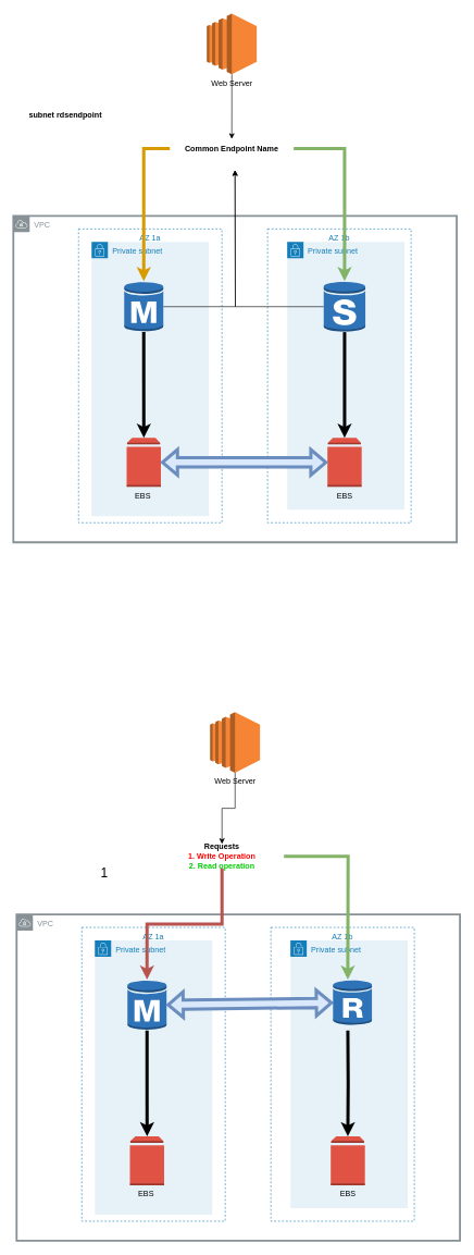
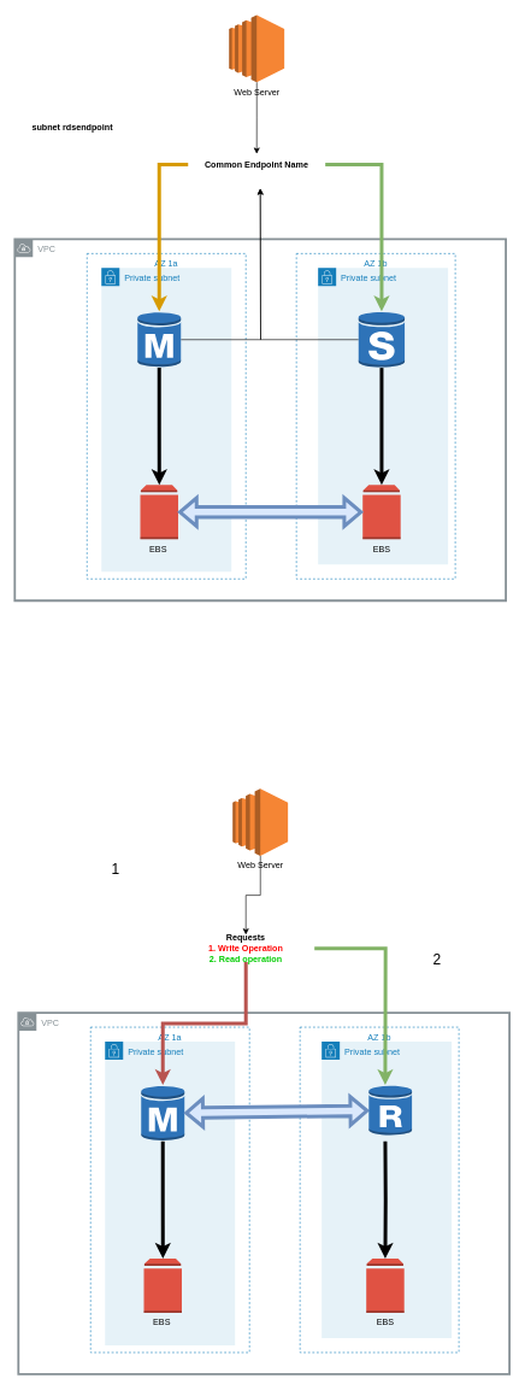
  <mxCell id="0" />
  <mxCell id="1" parent="0" />
  <mxCell id="2" value="AZ 1b" style="fillColor=none;strokeColor=#147EBA;dashed=1;verticalAlign=top;fontStyle=0;fontColor=#147EBA;" vertex="1" parent="1"><mxGeometry x="410" y="350" width="220" height="450" as="geometry" /></mxCell>
  <mxCell id="3" value="AZ 1a" style="fillColor=none;strokeColor=#147EBA;dashed=1;verticalAlign=top;fontStyle=0;fontColor=#147EBA;" vertex="1" parent="1"><mxGeometry x="120" y="350" width="220" height="450" as="geometry" /></mxCell>
  <mxCell id="4" value="VPC" style="sketch=0;outlineConnect=0;gradientColor=none;html=1;whiteSpace=wrap;fontSize=12;fontStyle=0;shape=mxgraph.aws4.group;grIcon=mxgraph.aws4.group_vpc;strokeColor=#879196;fillColor=none;verticalAlign=top;align=left;spacingLeft=30;fontColor=#879196;dashed=0;strokeWidth=3;" vertex="1" parent="1"><mxGeometry x="20" y="330" width="680" height="500" as="geometry" /></mxCell>
  <mxCell id="5" value="Private subnet" style="points=[[0,0],[0.25,0],[0.5,0],[0.75,0],[1,0],[1,0.25],[1,0.5],[1,0.75],[1,1],[0.75,1],[0.5,1],[0.25,1],[0,1],[0,0.75],[0,0.5],[0,0.25]];outlineConnect=0;gradientColor=none;html=1;whiteSpace=wrap;fontSize=12;fontStyle=0;container=1;pointerEvents=0;collapsible=0;recursiveResize=0;shape=mxgraph.aws4.group;grIcon=mxgraph.aws4.group_security_group;grStroke=0;strokeColor=#147EBA;fillColor=#E6F2F8;verticalAlign=top;align=left;spacingLeft=30;fontColor=#147EBA;dashed=0;" vertex="1" parent="1"><mxGeometry x="140" y="370" width="180" height="420" as="geometry" /></mxCell>
  <mxCell id="6" value="EBS&amp;nbsp;" style="outlineConnect=0;dashed=0;verticalLabelPosition=bottom;verticalAlign=top;align=center;html=1;shape=mxgraph.aws3.volume;fillColor=#E05243;gradientColor=none;strokeWidth=3;" vertex="1" parent="5"><mxGeometry x="53.75" y="300" width="52.5" height="75" as="geometry" /></mxCell>
  <mxCell id="7" value="Private subnet" style="points=[[0,0],[0.25,0],[0.5,0],[0.75,0],[1,0],[1,0.25],[1,0.5],[1,0.75],[1,1],[0.75,1],[0.5,1],[0.25,1],[0,1],[0,0.75],[0,0.5],[0,0.25]];outlineConnect=0;gradientColor=none;html=1;whiteSpace=wrap;fontSize=12;fontStyle=0;container=1;pointerEvents=0;collapsible=0;recursiveResize=0;shape=mxgraph.aws4.group;grIcon=mxgraph.aws4.group_security_group;grStroke=0;strokeColor=#147EBA;fillColor=#E6F2F8;verticalAlign=top;align=left;spacingLeft=30;fontColor=#147EBA;dashed=0;" vertex="1" parent="1"><mxGeometry x="440" y="370" width="180" height="410" as="geometry" /></mxCell>
  <mxCell id="8" value="EBS" style="outlineConnect=0;dashed=0;verticalLabelPosition=bottom;verticalAlign=top;align=center;html=1;shape=mxgraph.aws3.volume;fillColor=#E05243;gradientColor=none;strokeWidth=3;" vertex="1" parent="7"><mxGeometry x="61.75" y="300" width="52.5" height="75" as="geometry" /></mxCell>
  <mxCell id="9" style="edgeStyle=orthogonalEdgeStyle;rounded=0;orthogonalLoop=1;jettySize=auto;html=1;" edge="1" parent="1" source="11"><mxGeometry relative="1" as="geometry"><mxPoint x="360" y="260" as="targetPoint" /></mxGeometry></mxCell>
  <mxCell id="10" style="edgeStyle=orthogonalEdgeStyle;rounded=0;orthogonalLoop=1;jettySize=auto;html=1;strokeWidth=5;" edge="1" parent="1" source="11" target="6"><mxGeometry relative="1" as="geometry" /></mxCell>
  <mxCell id="11" value="" style="outlineConnect=0;dashed=0;verticalLabelPosition=bottom;verticalAlign=top;align=center;html=1;shape=mxgraph.aws3.rds_db_instance;fillColor=#2E73B8;gradientColor=none;strokeWidth=3;" vertex="1" parent="1"><mxGeometry x="190" y="430" width="60" height="78" as="geometry" /></mxCell>
  <mxCell id="12" style="edgeStyle=orthogonalEdgeStyle;rounded=0;orthogonalLoop=1;jettySize=auto;html=1;" edge="1" parent="1" source="14"><mxGeometry relative="1" as="geometry"><mxPoint x="360" y="260" as="targetPoint" /></mxGeometry></mxCell>
  <mxCell id="13" style="edgeStyle=orthogonalEdgeStyle;rounded=0;orthogonalLoop=1;jettySize=auto;html=1;entryX=0.5;entryY=0;entryDx=0;entryDy=0;entryPerimeter=0;strokeWidth=5;" edge="1" parent="1" source="14" target="8"><mxGeometry relative="1" as="geometry" /></mxCell>
  <mxCell id="14" value="" style="outlineConnect=0;dashed=0;verticalLabelPosition=bottom;verticalAlign=top;align=center;html=1;shape=mxgraph.aws3.rds_db_instance_standby_multi_az;fillColor=#2E73B8;gradientColor=none;strokeWidth=3;" vertex="1" parent="1"><mxGeometry x="496" y="430" width="64" height="78" as="geometry" /></mxCell>
  <mxCell id="15" style="edgeStyle=orthogonalEdgeStyle;rounded=0;orthogonalLoop=1;jettySize=auto;html=1;fillColor=#ffe6cc;strokeColor=#d79b00;strokeWidth=5;" edge="1" parent="1" source="17" target="11"><mxGeometry relative="1" as="geometry" /></mxCell>
  <mxCell id="16" style="edgeStyle=orthogonalEdgeStyle;rounded=0;orthogonalLoop=1;jettySize=auto;html=1;strokeWidth=5;fillColor=#d5e8d4;strokeColor=#82b366;" edge="1" parent="1" source="17" target="14"><mxGeometry relative="1" as="geometry" /></mxCell>
  <mxCell id="17" value="&lt;b&gt;Common Endpoint Name&lt;/b&gt;" style="text;html=1;strokeColor=none;fillColor=none;align=center;verticalAlign=middle;whiteSpace=wrap;rounded=0;" vertex="1" parent="1"><mxGeometry x="260" y="212" width="190" height="30" as="geometry" /></mxCell>
  <mxCell id="18" style="edgeStyle=orthogonalEdgeStyle;rounded=0;orthogonalLoop=1;jettySize=auto;html=1;entryX=0.5;entryY=0;entryDx=0;entryDy=0;" edge="1" parent="1" source="19" target="17"><mxGeometry relative="1" as="geometry" /></mxCell>
  <mxCell id="19" value="Web Server" style="outlineConnect=0;dashed=0;verticalLabelPosition=bottom;verticalAlign=top;align=center;html=1;shape=mxgraph.aws3.ec2;fillColor=#F58534;gradientColor=none;strokeWidth=3;" vertex="1" parent="1"><mxGeometry x="316.75" y="20" width="76.5" height="93" as="geometry" /></mxCell>
  <mxCell id="20" value="" style="shape=flexArrow;endArrow=classic;startArrow=classic;html=1;rounded=0;strokeWidth=5;entryX=0;entryY=0.5;entryDx=0;entryDy=0;entryPerimeter=0;exitX=1;exitY=0.5;exitDx=0;exitDy=0;exitPerimeter=0;fillColor=#dae8fc;strokeColor=#6c8ebf;" edge="1" parent="1" source="6" target="8"><mxGeometry width="100" height="100" relative="1" as="geometry"><mxPoint x="310" y="790" as="sourcePoint" /><mxPoint x="410" y="690" as="targetPoint" /></mxGeometry></mxCell>
  <mxCell id="21" value="&lt;b&gt;subnet rdsendpoint&lt;/b&gt;" style="text;html=1;strokeColor=none;fillColor=none;align=center;verticalAlign=middle;whiteSpace=wrap;rounded=0;" vertex="1" parent="1"><mxGeometry x="20" y="160" width="160" height="30" as="geometry" /></mxCell>
  <mxCell id="22" value="AZ 1b" style="fillColor=none;strokeColor=#147EBA;dashed=1;verticalAlign=top;fontStyle=0;fontColor=#147EBA;" vertex="1" parent="1"><mxGeometry x="415" y="1420" width="220" height="450" as="geometry" /></mxCell>
  <mxCell id="23" value="AZ 1a" style="fillColor=none;strokeColor=#147EBA;dashed=1;verticalAlign=top;fontStyle=0;fontColor=#147EBA;" vertex="1" parent="1"><mxGeometry x="125" y="1420" width="220" height="450" as="geometry" /></mxCell>
  <mxCell id="24" value="VPC" style="sketch=0;outlineConnect=0;gradientColor=none;html=1;whiteSpace=wrap;fontSize=12;fontStyle=0;shape=mxgraph.aws4.group;grIcon=mxgraph.aws4.group_vpc;strokeColor=#879196;fillColor=none;verticalAlign=top;align=left;spacingLeft=30;fontColor=#879196;dashed=0;strokeWidth=3;" vertex="1" parent="1"><mxGeometry x="25" y="1400" width="680" height="500" as="geometry" /></mxCell>
  <mxCell id="25" value="Private subnet" style="points=[[0,0],[0.25,0],[0.5,0],[0.75,0],[1,0],[1,0.25],[1,0.5],[1,0.75],[1,1],[0.75,1],[0.5,1],[0.25,1],[0,1],[0,0.75],[0,0.5],[0,0.25]];outlineConnect=0;gradientColor=none;html=1;whiteSpace=wrap;fontSize=12;fontStyle=0;container=1;pointerEvents=0;collapsible=0;recursiveResize=0;shape=mxgraph.aws4.group;grIcon=mxgraph.aws4.group_security_group;grStroke=0;strokeColor=#147EBA;fillColor=#E6F2F8;verticalAlign=top;align=left;spacingLeft=30;fontColor=#147EBA;dashed=0;" vertex="1" parent="1"><mxGeometry x="145" y="1440" width="180" height="420" as="geometry" /></mxCell>
  <mxCell id="26" value="EBS&amp;nbsp;" style="outlineConnect=0;dashed=0;verticalLabelPosition=bottom;verticalAlign=top;align=center;html=1;shape=mxgraph.aws3.volume;fillColor=#E05243;gradientColor=none;strokeWidth=3;" vertex="1" parent="25"><mxGeometry x="53.75" y="300" width="52.5" height="75" as="geometry" /></mxCell>
  <mxCell id="27" value="Private subnet" style="points=[[0,0],[0.25,0],[0.5,0],[0.75,0],[1,0],[1,0.25],[1,0.5],[1,0.75],[1,1],[0.75,1],[0.5,1],[0.25,1],[0,1],[0,0.75],[0,0.5],[0,0.25]];outlineConnect=0;gradientColor=none;html=1;whiteSpace=wrap;fontSize=12;fontStyle=0;container=1;pointerEvents=0;collapsible=0;recursiveResize=0;shape=mxgraph.aws4.group;grIcon=mxgraph.aws4.group_security_group;grStroke=0;strokeColor=#147EBA;fillColor=#E6F2F8;verticalAlign=top;align=left;spacingLeft=30;fontColor=#147EBA;dashed=0;" vertex="1" parent="1"><mxGeometry x="445" y="1440" width="180" height="410" as="geometry" /></mxCell>
  <mxCell id="28" value="EBS" style="outlineConnect=0;dashed=0;verticalLabelPosition=bottom;verticalAlign=top;align=center;html=1;shape=mxgraph.aws3.volume;fillColor=#E05243;gradientColor=none;strokeWidth=3;" vertex="1" parent="27"><mxGeometry x="61.75" y="300" width="52.5" height="75" as="geometry" /></mxCell>
  <mxCell id="29" style="edgeStyle=orthogonalEdgeStyle;rounded=0;orthogonalLoop=1;jettySize=auto;html=1;strokeWidth=5;" edge="1" parent="1" source="30" target="26"><mxGeometry relative="1" as="geometry" /></mxCell>
  <mxCell id="30" value="" style="outlineConnect=0;dashed=0;verticalLabelPosition=bottom;verticalAlign=top;align=center;html=1;shape=mxgraph.aws3.rds_db_instance;fillColor=#2E73B8;gradientColor=none;strokeWidth=3;" vertex="1" parent="1"><mxGeometry x="195" y="1500" width="60" height="78" as="geometry" /></mxCell>
  <mxCell id="31" style="edgeStyle=orthogonalEdgeStyle;rounded=0;orthogonalLoop=1;jettySize=auto;html=1;entryX=0.5;entryY=0;entryDx=0;entryDy=0;entryPerimeter=0;strokeWidth=5;" edge="1" parent="1" target="28"><mxGeometry relative="1" as="geometry"><mxPoint x="533" y="1578" as="sourcePoint" /></mxGeometry></mxCell>
  <mxCell id="32" style="edgeStyle=orthogonalEdgeStyle;rounded=0;orthogonalLoop=1;jettySize=auto;html=1;fillColor=#f8cecc;strokeColor=#b85450;strokeWidth=5;" edge="1" parent="1" source="34" target="30"><mxGeometry relative="1" as="geometry" /></mxCell>
  <mxCell id="33" style="edgeStyle=orthogonalEdgeStyle;rounded=0;orthogonalLoop=1;jettySize=auto;html=1;strokeWidth=5;fillColor=#d5e8d4;strokeColor=#82b366;" edge="1" parent="1" source="34"><mxGeometry relative="1" as="geometry"><mxPoint x="532.947" y="1500" as="targetPoint" /></mxGeometry></mxCell>
  <mxCell id="34" value="&lt;b&gt;Requests&lt;br&gt;&lt;font color=&quot;#ff0000&quot;&gt;1. Write Operation&lt;br&gt;&lt;/font&gt;&lt;font color=&quot;#00cc00&quot;&gt;2. Read operation&lt;/font&gt;&lt;br&gt;&lt;/b&gt;" style="text;html=1;strokeColor=none;fillColor=none;align=center;verticalAlign=middle;whiteSpace=wrap;rounded=0;" vertex="1" parent="1"><mxGeometry x="245" y="1292" width="190" height="38" as="geometry" /></mxCell>
  <mxCell id="35" style="edgeStyle=orthogonalEdgeStyle;rounded=0;orthogonalLoop=1;jettySize=auto;html=1;entryX=0.5;entryY=0;entryDx=0;entryDy=0;" edge="1" parent="1" source="36" target="34"><mxGeometry relative="1" as="geometry" /></mxCell>
  <mxCell id="36" value="Web Server" style="outlineConnect=0;dashed=0;verticalLabelPosition=bottom;verticalAlign=top;align=center;html=1;shape=mxgraph.aws3.ec2;fillColor=#F58534;gradientColor=none;strokeWidth=3;" vertex="1" parent="1"><mxGeometry x="321.75" y="1090" width="76.5" height="93" as="geometry" /></mxCell>
  <mxCell id="37" value="" style="shape=flexArrow;endArrow=classic;startArrow=classic;html=1;rounded=0;strokeWidth=5;fillColor=#dae8fc;strokeColor=#6c8ebf;" edge="1" parent="1" source="30" target="38"><mxGeometry width="100" height="100" relative="1" as="geometry"><mxPoint x="315" y="1860" as="sourcePoint" /><mxPoint x="415" y="1760" as="targetPoint" /></mxGeometry></mxCell>
  <mxCell id="38" value="" style="outlineConnect=0;dashed=0;verticalLabelPosition=bottom;verticalAlign=top;align=center;html=1;shape=mxgraph.aws3.rds_db_instance_read_replica;fillColor=#2E73B8;gradientColor=none;strokeWidth=3;" vertex="1" parent="1"><mxGeometry x="510.25" y="1500" width="59.75" height="70" as="geometry" /></mxCell>
- <mxCell id="39" value="&lt;font style=&quot;font-size: 20px&quot; color=&quot;#000000&quot;&gt;1&lt;/font&gt;" style="text;html=1;strokeColor=none;fillColor=none;align=center;verticalAlign=middle;whiteSpace=wrap;rounded=0;fontColor=#00CC00;" vertex="1" parent="1"><mxGeometry x="130" y="1320" width="60" height="30" as="geometry" /></mxCell>
+ <mxCell id="39" value="&lt;font style=&quot;font-size: 20px&quot; color=&quot;#000000&quot;&gt;1&lt;/font&gt;" style="text;html=1;strokeColor=none;fillColor=none;align=center;verticalAlign=middle;whiteSpace=wrap;rounded=0;fontColor=#00CC00;" vertex="1" parent="1"><mxGeometry x="130" y="1185" width="60" height="30" as="geometry" /></mxCell>
+ <mxCell id="40" value="&lt;font style=&quot;font-size: 20px&quot; color=&quot;#000000&quot;&gt;2&lt;/font&gt;" style="text;html=1;strokeColor=none;fillColor=none;align=center;verticalAlign=middle;whiteSpace=wrap;rounded=0;fontColor=#00CC00;" vertex="1" parent="1"><mxGeometry x="575" y="1310" width="60" height="30" as="geometry" /></mxCell>
